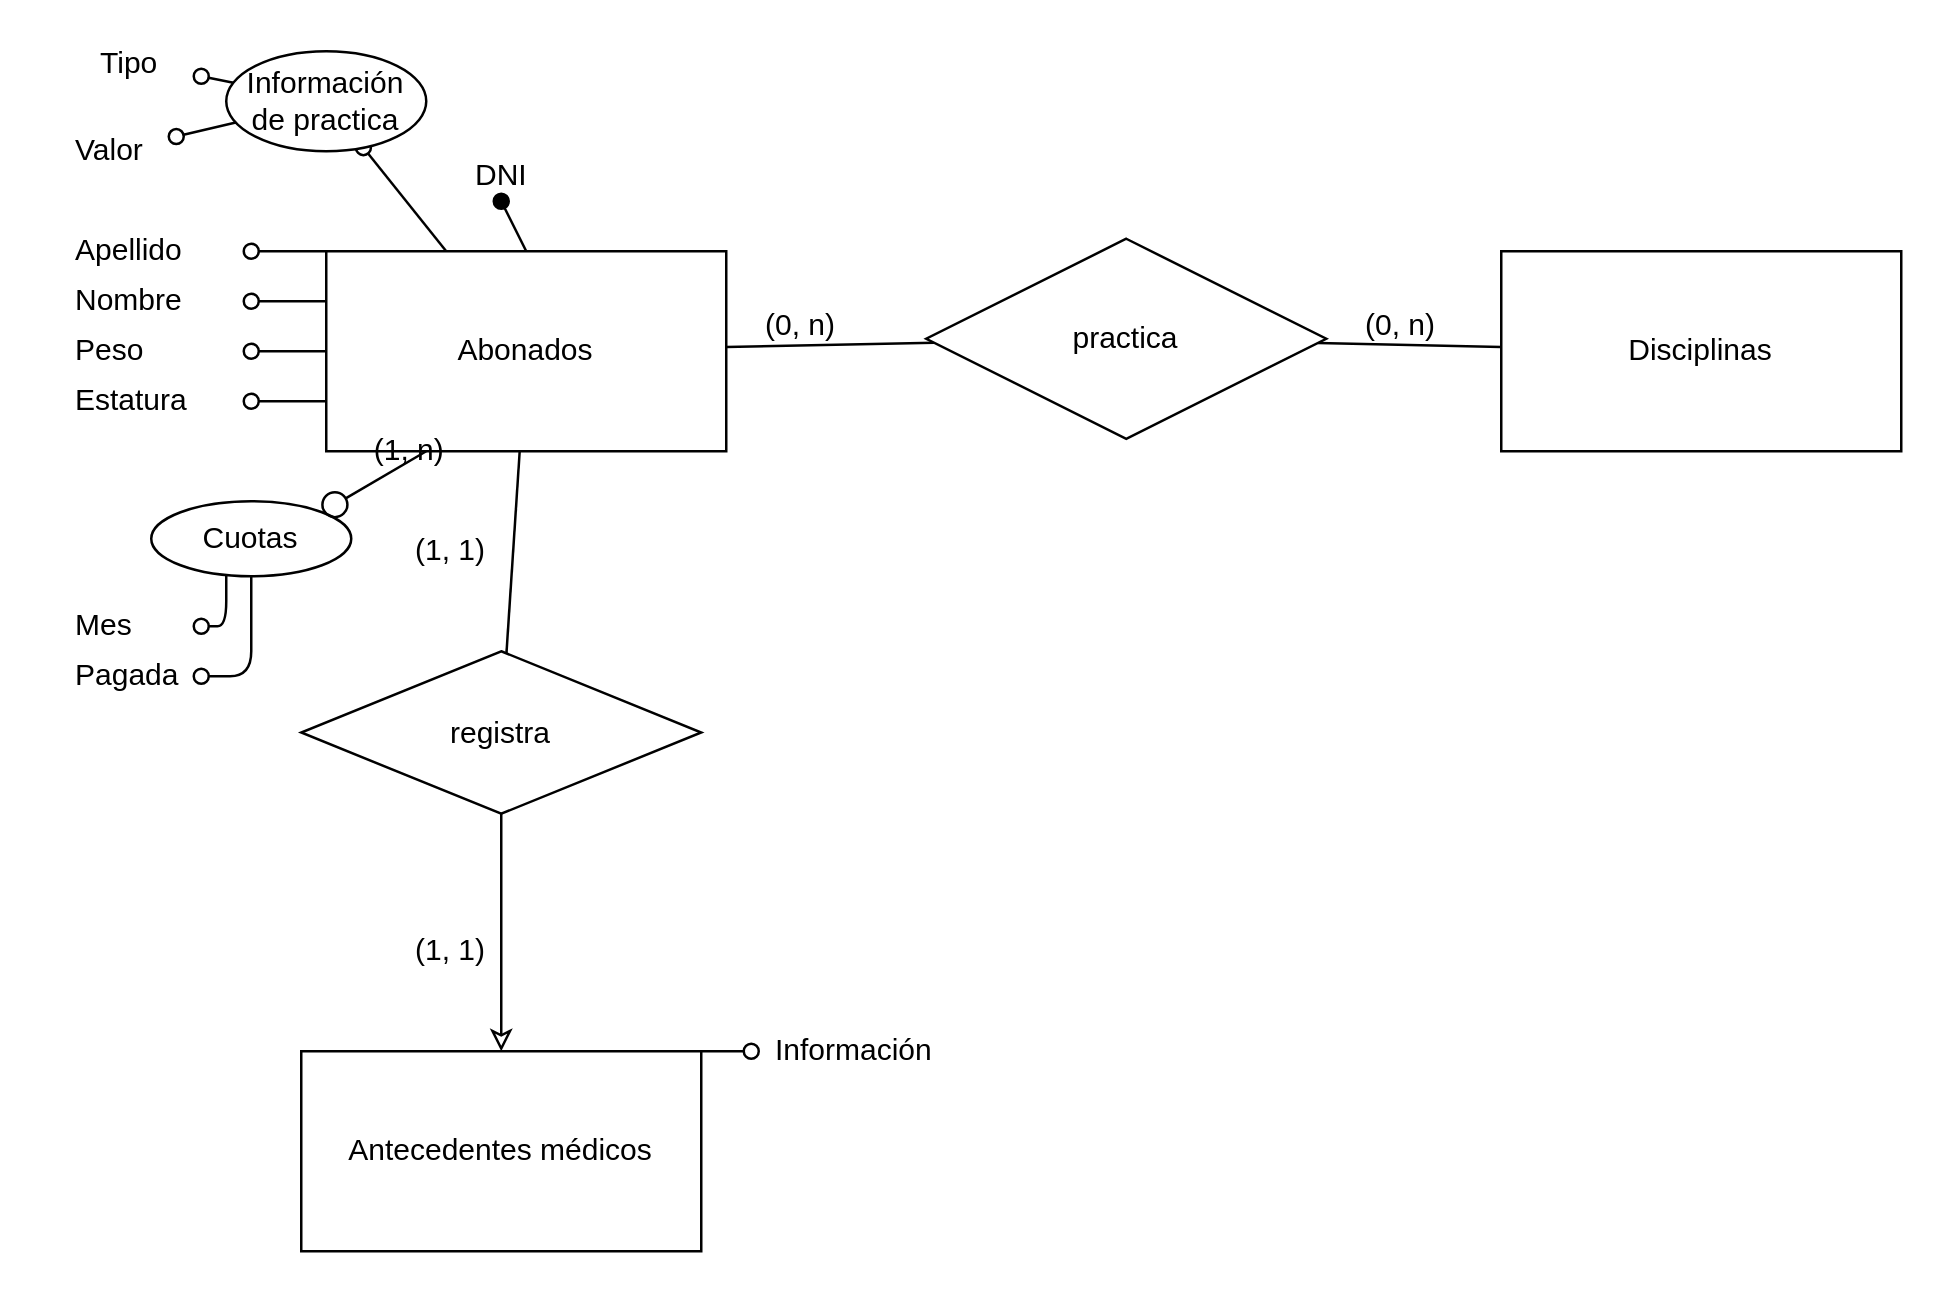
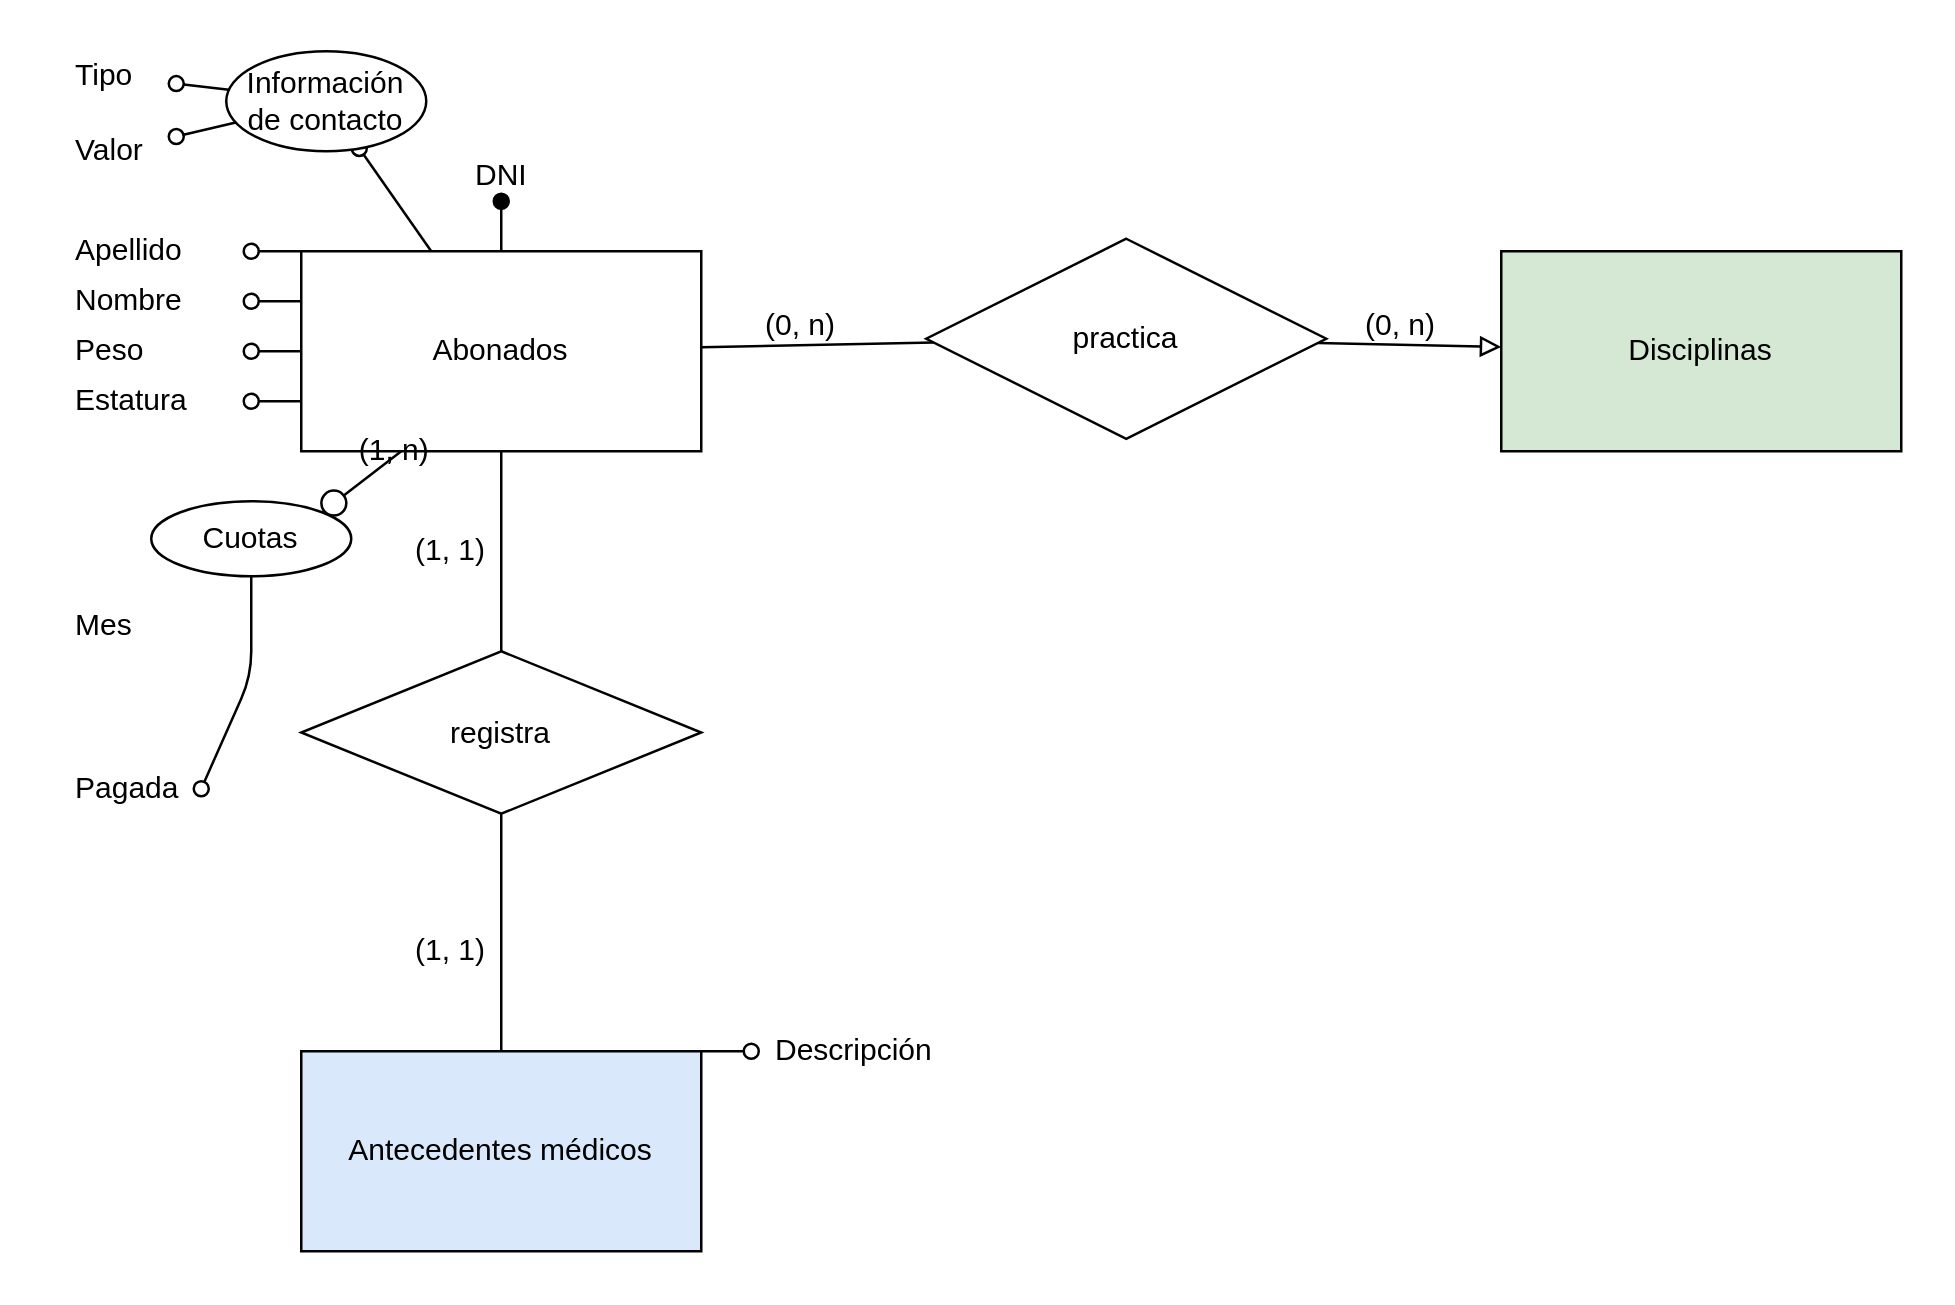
  <mxCell id="0" />
  <mxCell id="1" parent="0" />
  <mxCell id="2" value="" style="edgeStyle=none;html=1;fontSize=12;endArrow=none;endFill=0;" edge="1" parent="1" source="3" target="7"><mxGeometry relative="1" as="geometry" /></mxCell>
- <mxCell id="3" value="Abonados" style="rounded=0;whiteSpace=wrap;html=1;fontSize=12;" vertex="1" parent="1"><mxGeometry x="130" y="100" width="160" height="80" as="geometry" /></mxCell>
- <mxCell id="4" value="Disciplinas" style="rounded=0;whiteSpace=wrap;html=1;fontSize=12;" vertex="1" parent="1"><mxGeometry x="600" y="100" width="160" height="80" as="geometry" /></mxCell>
- <mxCell id="5" value="Antecedentes médicos" style="rounded=0;whiteSpace=wrap;html=1;fontSize=12;" vertex="1" parent="1"><mxGeometry x="120" y="420" width="160" height="80" as="geometry" /></mxCell>
- <mxCell id="6" value="" style="edgeStyle=none;html=1;fontSize=12;endArrow=none;endFill=0;" edge="1" parent="1" source="7" target="4"><mxGeometry relative="1" as="geometry" /></mxCell>
+ <mxCell id="3" value="Abonados" style="rounded=0;whiteSpace=wrap;html=1;fontSize=12;" vertex="1" parent="1"><mxGeometry x="120" y="100" width="160" height="80" as="geometry" /></mxCell>
+ <mxCell id="4" value="Disciplinas" style="rounded=0;whiteSpace=wrap;html=1;fontSize=12;fillColor=#d5e8d4;" vertex="1" parent="1"><mxGeometry x="600" y="100" width="160" height="80" as="geometry" /></mxCell>
+ <mxCell id="5" value="Antecedentes médicos" style="rounded=0;whiteSpace=wrap;html=1;fontSize=12;fillColor=#dae8fc;" vertex="1" parent="1"><mxGeometry x="120" y="420" width="160" height="80" as="geometry" /></mxCell>
+ <mxCell id="6" value="" style="edgeStyle=none;html=1;fontSize=12;endArrow=block;endFill=0;" edge="1" parent="1" source="7" target="4"><mxGeometry relative="1" as="geometry" /></mxCell>
  <mxCell id="7" value="practica" style="rhombus;whiteSpace=wrap;html=1;fontSize=12;" vertex="1" parent="1"><mxGeometry x="370" y="95" width="160" height="80" as="geometry" /></mxCell>
  <mxCell id="8" value="" style="edgeStyle=none;html=1;fontSize=12;endArrow=none;endFill=0;" edge="1" parent="1" source="10" target="3"><mxGeometry relative="1" as="geometry" /></mxCell>
- <mxCell id="9" value="" style="edgeStyle=none;html=1;fontSize=12;endArrow=classic;endFill=0;" edge="1" parent="1" source="10" target="5"><mxGeometry relative="1" as="geometry" /></mxCell>
+ <mxCell id="9" value="" style="edgeStyle=none;html=1;fontSize=12;endArrow=none;endFill=0;" edge="1" parent="1" source="10" target="5"><mxGeometry relative="1" as="geometry" /></mxCell>
  <mxCell id="10" value="registra" style="rhombus;whiteSpace=wrap;html=1;fontSize=12;" vertex="1" parent="1"><mxGeometry x="120" y="260" width="160" height="65" as="geometry" /></mxCell>
  <mxCell id="11" value="(1, 1)" style="text;html=1;strokeColor=none;fillColor=none;align=center;verticalAlign=middle;whiteSpace=wrap;rounded=0;labelBackgroundColor=none;fontSize=12;" vertex="1" parent="1"><mxGeometry x="160" y="210" width="40" height="20" as="geometry" /></mxCell>
  <mxCell id="12" value="(1, 1)" style="text;html=1;strokeColor=none;fillColor=none;align=center;verticalAlign=middle;whiteSpace=wrap;rounded=0;labelBackgroundColor=none;fontSize=12;" vertex="1" parent="1"><mxGeometry x="160" y="370" width="40" height="20" as="geometry" /></mxCell>
  <mxCell id="13" value="(0, n)" style="text;html=1;strokeColor=none;fillColor=none;align=center;verticalAlign=middle;whiteSpace=wrap;rounded=0;labelBackgroundColor=none;fontSize=12;" vertex="1" parent="1"><mxGeometry x="300" y="120" width="40" height="20" as="geometry" /></mxCell>
  <mxCell id="14" value="(0, n)" style="text;html=1;strokeColor=none;fillColor=none;align=center;verticalAlign=middle;whiteSpace=wrap;rounded=0;labelBackgroundColor=none;fontSize=12;" vertex="1" parent="1"><mxGeometry x="540" y="120" width="40" height="20" as="geometry" /></mxCell>
  <mxCell id="15" style="html=1;labelBorderColor=none;strokeWidth=1;endArrow=oval;endFill=0;endSize=6;targetPerimeterSpacing=0;align=left;fontSize=12;" edge="1" target="16" parent="1"><mxGeometry relative="1" as="geometry"><mxPoint x="280" y="420" as="sourcePoint" /></mxGeometry></mxCell>
- <mxCell id="16" value="Información" style="text;html=1;strokeColor=none;fillColor=none;align=left;verticalAlign=middle;whiteSpace=wrap;rounded=0;container=0;spacingLeft=8;fontSize=12;" vertex="1" parent="1"><mxGeometry x="300" y="410" width="80" height="20" as="geometry" /></mxCell>
+ <mxCell id="16" value="Descripción" style="text;html=1;strokeColor=none;fillColor=none;align=left;verticalAlign=middle;whiteSpace=wrap;rounded=0;container=0;spacingLeft=8;fontSize=12;" vertex="1" parent="1"><mxGeometry x="300" y="410" width="80" height="20" as="geometry" /></mxCell>
  <mxCell id="17" style="html=1;labelBorderColor=none;strokeWidth=1;endArrow=oval;endFill=1;endSize=6;targetPerimeterSpacing=0;align=left;fontSize=12;exitX=0.5;exitY=0;exitDx=0;exitDy=0;entryX=0.5;entryY=1;entryDx=0;entryDy=0;" edge="1" target="18" parent="1" source="3"><mxGeometry relative="1" as="geometry"><mxPoint x="190" y="80" as="sourcePoint" /></mxGeometry></mxCell>
  <mxCell id="18" value="DNI" style="text;html=1;strokeColor=none;fillColor=none;align=left;verticalAlign=middle;whiteSpace=wrap;rounded=0;container=0;spacingLeft=8;fontSize=12;" vertex="1" parent="1"><mxGeometry x="180" y="60" width="40" height="20" as="geometry" /></mxCell>
  <mxCell id="19" value="" style="edgeStyle=none;html=1;fontSize=12;startArrow=oval;startFill=0;endArrow=none;endFill=0;entryX=0;entryY=0;entryDx=0;entryDy=0;exitX=1;exitY=0.5;exitDx=0;exitDy=0;" edge="1" parent="1" source="20" target="3"><mxGeometry relative="1" as="geometry" /></mxCell>
  <mxCell id="20" value="Apellido" style="text;html=1;strokeColor=none;fillColor=none;align=left;verticalAlign=middle;whiteSpace=wrap;rounded=0;container=0;spacingLeft=8;fontSize=12;" vertex="1" parent="1"><mxGeometry x="20" y="90" width="80" height="20" as="geometry" /></mxCell>
  <mxCell id="21" value="" style="edgeStyle=none;html=1;fontSize=12;startArrow=oval;startFill=0;endArrow=none;endFill=0;entryX=0;entryY=0.25;entryDx=0;entryDy=0;exitX=1;exitY=0.5;exitDx=0;exitDy=0;" edge="1" parent="1" source="22" target="3"><mxGeometry relative="1" as="geometry" /></mxCell>
  <mxCell id="22" value="Nombre" style="text;html=1;strokeColor=none;fillColor=none;align=left;verticalAlign=middle;whiteSpace=wrap;rounded=0;container=0;spacingLeft=8;fontSize=12;" vertex="1" parent="1"><mxGeometry x="20" y="110" width="80" height="20" as="geometry" /></mxCell>
  <mxCell id="23" value="" style="edgeStyle=none;html=1;fontSize=12;startArrow=oval;startFill=0;endArrow=none;endFill=0;entryX=0;entryY=0.5;entryDx=0;entryDy=0;exitX=1;exitY=0.5;exitDx=0;exitDy=0;" edge="1" parent="1" source="24" target="3"><mxGeometry relative="1" as="geometry" /></mxCell>
  <mxCell id="24" value="Peso" style="text;html=1;strokeColor=none;fillColor=none;align=left;verticalAlign=middle;whiteSpace=wrap;rounded=0;container=0;spacingLeft=8;fontSize=12;" vertex="1" parent="1"><mxGeometry x="20" y="130" width="80" height="20" as="geometry" /></mxCell>
  <mxCell id="25" value="" style="edgeStyle=none;html=1;fontSize=12;startArrow=oval;startFill=0;endArrow=none;endFill=0;entryX=0;entryY=0.75;entryDx=0;entryDy=0;exitX=1;exitY=0.5;exitDx=0;exitDy=0;" edge="1" parent="1" source="26" target="3"><mxGeometry relative="1" as="geometry" /></mxCell>
  <mxCell id="26" value="Estatura" style="text;html=1;strokeColor=none;fillColor=none;align=left;verticalAlign=middle;whiteSpace=wrap;rounded=0;container=0;spacingLeft=8;fontSize=12;" vertex="1" parent="1"><mxGeometry x="20" y="150" width="80" height="20" as="geometry" /></mxCell>
  <mxCell id="27" value="" style="edgeStyle=none;html=1;fontSize=12;startArrow=oval;startFill=0;endArrow=none;endFill=0;" edge="1" parent="1" source="28" target="3"><mxGeometry relative="1" as="geometry" /></mxCell>
- <mxCell id="28" value="Información de practica" style="ellipse;whiteSpace=wrap;html=1;container=0;fontSize=12;" vertex="1" parent="1"><mxGeometry x="90" y="20" width="80" height="40" as="geometry" /></mxCell>
+ <mxCell id="28" value="Información de contacto" style="ellipse;whiteSpace=wrap;html=1;container=0;fontSize=12;" vertex="1" parent="1"><mxGeometry x="90" y="20" width="80" height="40" as="geometry" /></mxCell>
  <mxCell id="29" value="" style="edgeStyle=none;html=1;fontSize=12;startArrow=oval;startFill=0;endArrow=none;endFill=0;" edge="1" parent="1" source="30" target="28"><mxGeometry relative="1" as="geometry" /></mxCell>
- <mxCell id="30" value="Tipo" style="text;html=1;strokeColor=none;fillColor=none;align=left;verticalAlign=middle;whiteSpace=wrap;rounded=0;container=0;spacingLeft=8;fontSize=12;" vertex="1" parent="1"><mxGeometry x="30" y="15" width="50" height="20" as="geometry" /></mxCell>
+ <mxCell id="30" value="Tipo" style="text;html=1;strokeColor=none;fillColor=none;align=left;verticalAlign=middle;whiteSpace=wrap;rounded=0;container=0;spacingLeft=8;fontSize=12;" vertex="1" parent="1"><mxGeometry x="20" y="20" width="50" height="20" as="geometry" /></mxCell>
  <mxCell id="31" value="" style="edgeStyle=none;html=1;fontSize=12;startArrow=oval;startFill=0;endArrow=none;endFill=0;" edge="1" parent="1" source="32" target="28"><mxGeometry relative="1" as="geometry" /></mxCell>
  <mxCell id="32" value="Valor" style="text;html=1;strokeColor=none;fillColor=none;align=left;verticalAlign=middle;whiteSpace=wrap;rounded=0;container=0;spacingLeft=8;fontSize=12;" vertex="1" parent="1"><mxGeometry x="20" y="50" width="50" height="20" as="geometry" /></mxCell>
- <mxCell id="33" style="html=1;labelBorderColor=none;strokeWidth=1;endArrow=oval;endFill=0;endSize=6;targetPerimeterSpacing=0;align=left;fontSize=12;exitX=0.375;exitY=0.995;exitDx=0;exitDy=0;entryX=1;entryY=0.5;entryDx=0;entryDy=0;exitPerimeter=0;" edge="1" target="34" parent="1" source="37"><mxGeometry relative="1" as="geometry"><mxPoint x="31.716" y="205.858" as="sourcePoint" /><Array as="points"><mxPoint x="90" y="250" /></Array></mxGeometry></mxCell>
  <mxCell id="34" value="Mes" style="text;html=1;strokeColor=none;fillColor=none;align=left;verticalAlign=middle;whiteSpace=wrap;rounded=0;container=0;spacingLeft=8;fontSize=12;" vertex="1" parent="1"><mxGeometry x="20" y="240" width="60" height="20" as="geometry" /></mxCell>
  <mxCell id="35" style="html=1;labelBorderColor=none;strokeWidth=1;endArrow=oval;endFill=0;endSize=6;targetPerimeterSpacing=0;align=left;fontSize=12;entryX=1;entryY=0.5;entryDx=0;entryDy=0;exitX=0.5;exitY=1;exitDx=0;exitDy=0;" edge="1" target="36" parent="1" source="37"><mxGeometry relative="1" as="geometry"><mxPoint x="110" y="240" as="sourcePoint" /><Array as="points"><mxPoint x="100" y="270" /></Array></mxGeometry></mxCell>
- <mxCell id="36" value="Pagada" style="text;html=1;strokeColor=none;fillColor=none;align=left;verticalAlign=middle;whiteSpace=wrap;rounded=0;container=0;spacingLeft=8;fontSize=12;" vertex="1" parent="1"><mxGeometry x="20" y="260" width="60" height="20" as="geometry" /></mxCell>
+ <mxCell id="36" value="Pagada" style="text;html=1;strokeColor=none;fillColor=none;align=left;verticalAlign=middle;whiteSpace=wrap;rounded=0;container=0;spacingLeft=8;fontSize=12;" vertex="1" parent="1"><mxGeometry x="20" y="305" width="60" height="20" as="geometry" /></mxCell>
  <mxCell id="37" value="Cuotas" style="ellipse;whiteSpace=wrap;html=1;container=0;fontSize=12;" vertex="1" parent="1"><mxGeometry x="60" y="200" width="80" height="30" as="geometry" /></mxCell>
  <mxCell id="38" style="html=1;labelBorderColor=none;strokeWidth=1;endArrow=circle;endFill=0;endSize=4;targetPerimeterSpacing=0;metaEdit=0;entryX=1;entryY=0;entryDx=0;entryDy=0;elbow=vertical;startSize=4;fontSize=12;exitX=0.25;exitY=1;exitDx=0;exitDy=0;" edge="1" target="37" parent="1" source="3"><mxGeometry relative="1" as="geometry"><mxPoint x="10" y="220" as="sourcePoint" /><mxPoint x="31.635" y="230" as="targetPoint" /></mxGeometry></mxCell>
  <mxCell id="39" value="(1, n)" style="edgeLabel;html=1;align=center;verticalAlign=middle;resizable=0;points=[];labelBackgroundColor=none;fontSize=12;" vertex="1" connectable="0" parent="38"><mxGeometry x="-0.27" relative="1" as="geometry"><mxPoint x="8" y="-10" as="offset" /></mxGeometry></mxCell>
